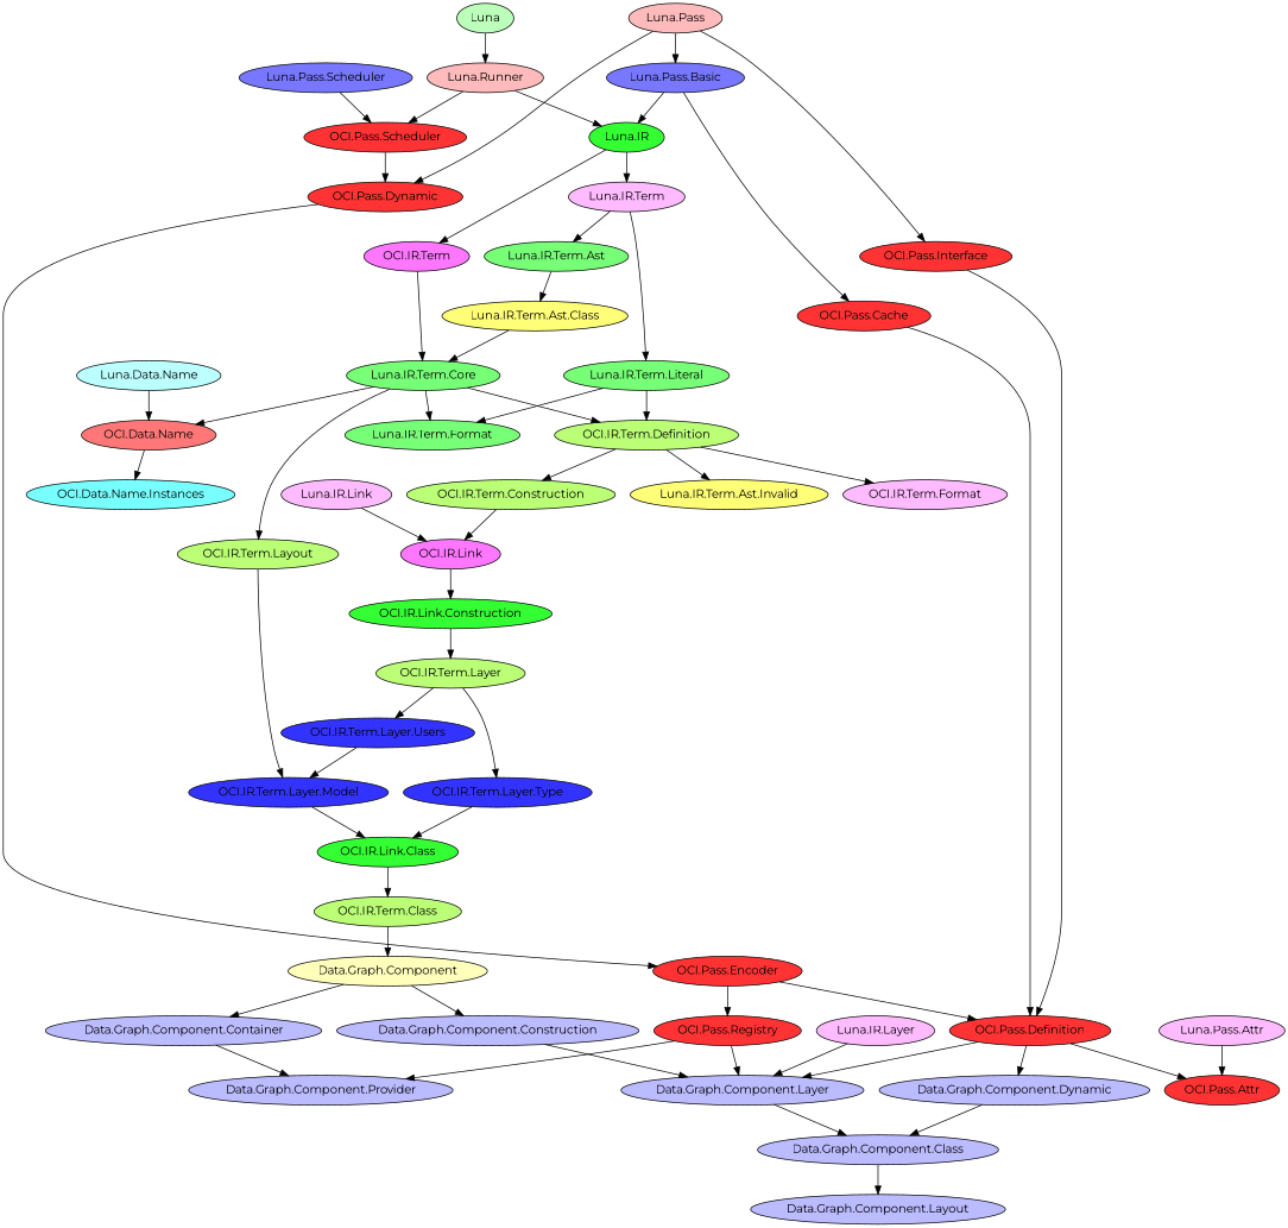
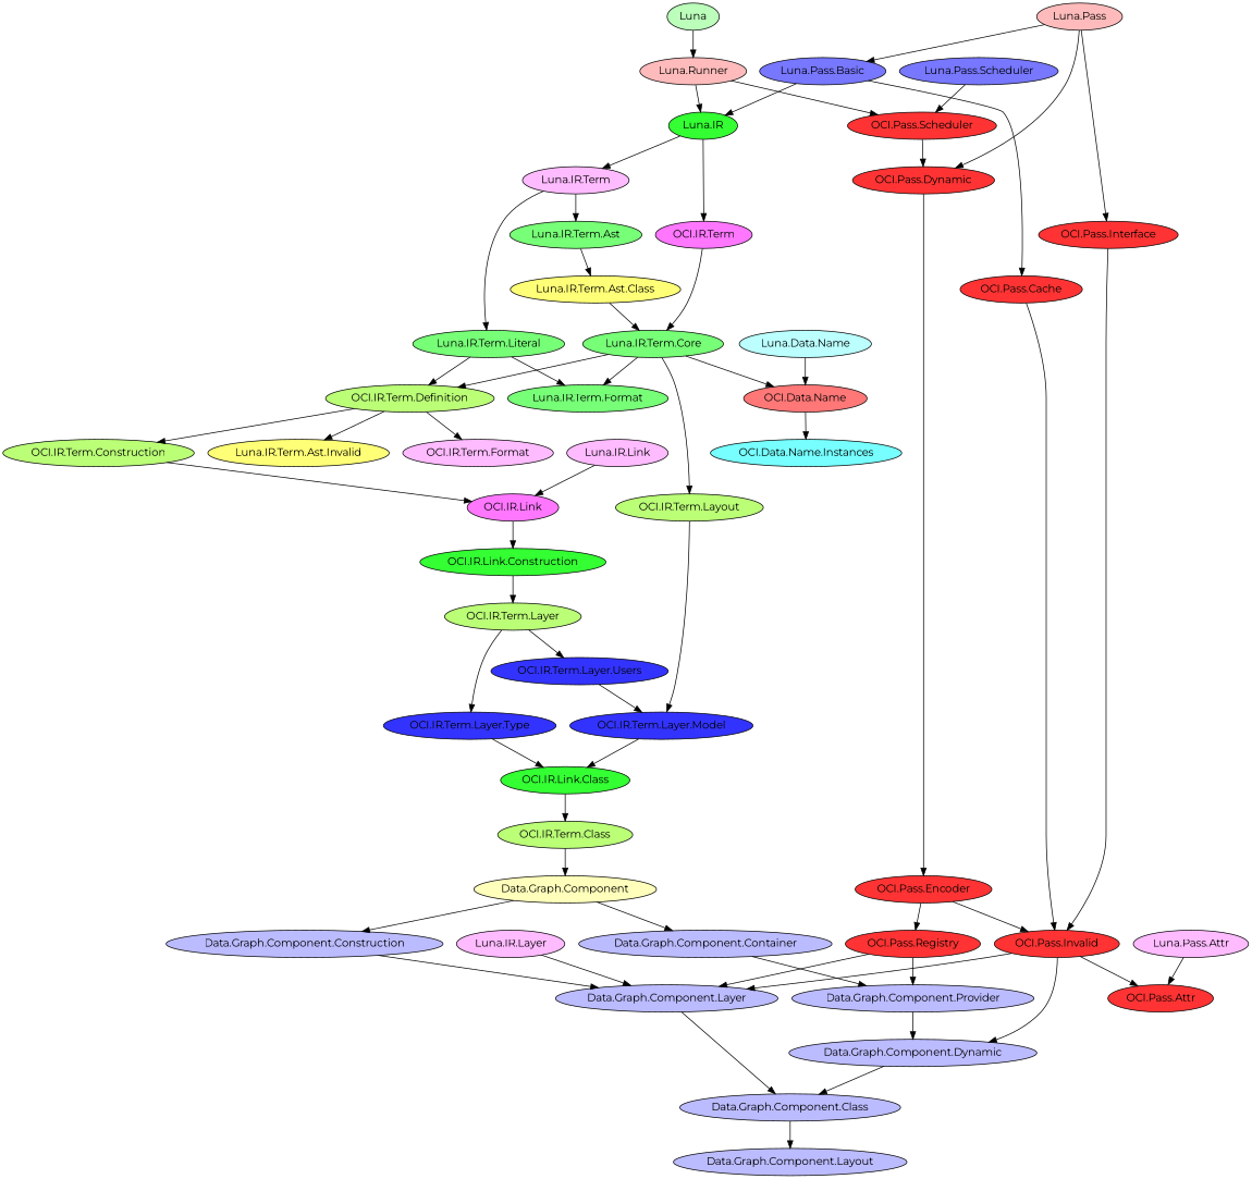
  digraph {
    fontname=Montserrat
    node [fillcolor="#ff3333" fontname=Montserrat style=filled]
    edge [fontname=Montserrat]
    n1 [fillcolor="#bbffbb" label=Luna]
    n2 [fillcolor="#ffbbbb" label="Luna.Runner"]
    n3 [fillcolor="#33ff33" label="Luna.IR"]
    n4 [label="OCI.Pass.Scheduler"]
    n5 [fillcolor="#ffffbb" label="Data.Graph.Component"]
    n6 [fillcolor="#bbbbff" label="Data.Graph.Component.Container"]
    n7 [fillcolor="#bbbbff" label="Data.Graph.Component.Construction"]
    n8 [fillcolor="#bbbbff" label="Data.Graph.Component.Provider"]
    n9 [fillcolor="#bbbbff" label="Data.Graph.Component.Layer"]
    n10 [fillcolor="#bbbbff" label="Data.Graph.Component.Dynamic"]
    n11 [fillcolor="#bbbbff" label="Data.Graph.Component.Layout"]
    n12 [fillcolor="#bbbbff" label="Data.Graph.Component.Class"]
    n13 [fillcolor="#ffbbff" label="Luna.IR.Term"]
    n14 [fillcolor="#ff77ff" label="OCI.IR.Term"]
    n15 [fillcolor="#77ff77" label="Luna.IR.Term.Literal"]
    n16 [fillcolor="#77ff77" label="Luna.IR.Term.Ast"]
    n17 [fillcolor="#77ff77" label="Luna.IR.Term.Core"]
    n18 [fillcolor="#ffbbbb" label="Luna.Pass"]
    n19 [fillcolor="#7777ff" label="Luna.Pass.Basic"]
    n20 [label="OCI.Pass.Interface"]
    n21 [label="OCI.Pass.Dynamic"]
    n22 [label="OCI.Pass.Cache"]
-   n23 [label="OCI.Pass.Definition"]
+   n23 [label="OCI.Pass.Invalid"]
    n24 [label="OCI.Pass.Encoder"]
    n25 [fillcolor="#bbffff" label="Luna.Data.Name"]
    n26 [fillcolor="#ff7777" label="OCI.Data.Name"]
    n27 [fillcolor="#77ffff" label="OCI.Data.Name.Instances"]
    n28 [fillcolor="#ffbbff" label="Luna.IR.Link"]
    n29 [fillcolor="#ff77ff" label="OCI.IR.Link"]
    n30 [fillcolor="#33ff33" label="OCI.IR.Link.Construction"]
    n31 [fillcolor="#77ff77" label="Luna.IR.Term.Format"]
    n32 [fillcolor="#bbff77" label="OCI.IR.Term.Definition"]
    n33 [fillcolor="#ffff77" label="Luna.IR.Term.Ast.Class"]
    n34 [fillcolor="#ffbbff" label="Luna.IR.Layer"]
    n35 [fillcolor="#ffff77" label="Luna.IR.Term.Ast.Invalid"]
    n36 [fillcolor="#ffbbff" label="OCI.IR.Term.Format"]
    n37 [fillcolor="#bbff77" label="OCI.IR.Term.Construction"]
    n38 [fillcolor="#bbff77" label="OCI.IR.Term.Layout"]
    n39 [fillcolor="#3333ff" label="OCI.IR.Term.Layer.Model"]
    n40 [fillcolor="#ffbbff" label="Luna.Pass.Attr"]
    n41 [label="OCI.Pass.Attr"]
    n42 [fillcolor="#7777ff" label="Luna.Pass.Scheduler"]
    n43 [fillcolor="#bbff77" label="OCI.IR.Term.Layer"]
    n44 [fillcolor="#33ff33" label="OCI.IR.Link.Class"]
    n45 [fillcolor="#bbff77" label="OCI.IR.Term.Class"]
    n46 [fillcolor="#3333ff" label="OCI.IR.Term.Layer.Users"]
    n47 [fillcolor="#3333ff" label="OCI.IR.Term.Layer.Type"]
    n48 [label="OCI.Pass.Registry"]
    n1 -> n2
    n2 -> n3
    n2 -> n4
    n3 -> n13
    n3 -> n14
    n4 -> n21
    n5 -> n6
    n5 -> n7
    n6 -> n8
    n7 -> n9
+   n8 -> n10
    n9 -> n12
    n10 -> n12
    n12 -> n11
    n13 -> n15
    n13 -> n16
    n14 -> n17
    n15 -> n31
    n15 -> n32
    n16 -> n33
    n17 -> n26
    n17 -> n31
    n17 -> n32
    n17 -> n38
    n18 -> n19
    n18 -> n20
    n18 -> n21
    n19 -> n3
    n19 -> n22
    n20 -> n23
    n21 -> n24
    n22 -> n23
    n23 -> n9
    n23 -> n10
    n23 -> n41
    n24 -> n23
    n24 -> n48
    n25 -> n26
    n26 -> n27
    n28 -> n29
    n29 -> n30
    n30 -> n43
    n32 -> n35
    n32 -> n36
    n32 -> n37
    n33 -> n17
    n34 -> n9
    n37 -> n29
    n38 -> n39
    n39 -> n44
    n40 -> n41
    n42 -> n4
    n43 -> n46
    n43 -> n47
    n44 -> n45
    n45 -> n5
    n46 -> n39
    n47 -> n44
    n48 -> n8
    n48 -> n9
  }
